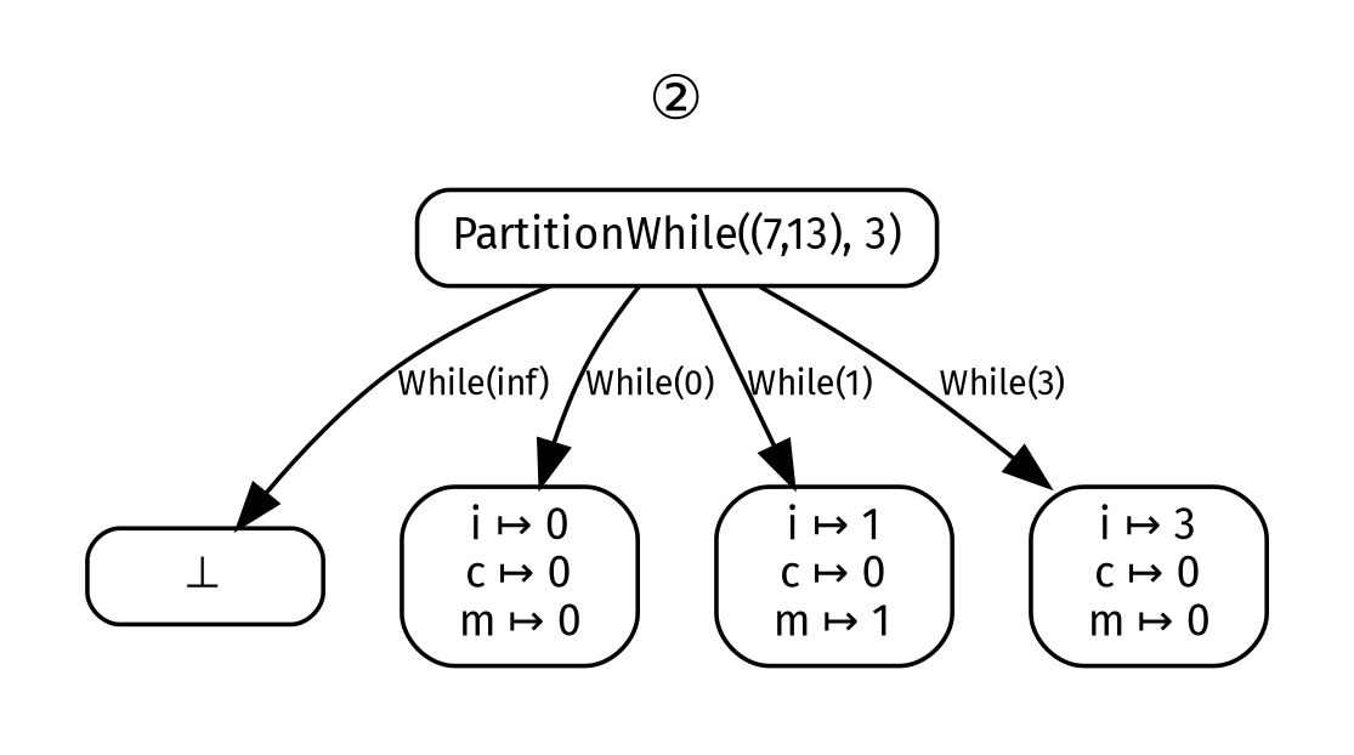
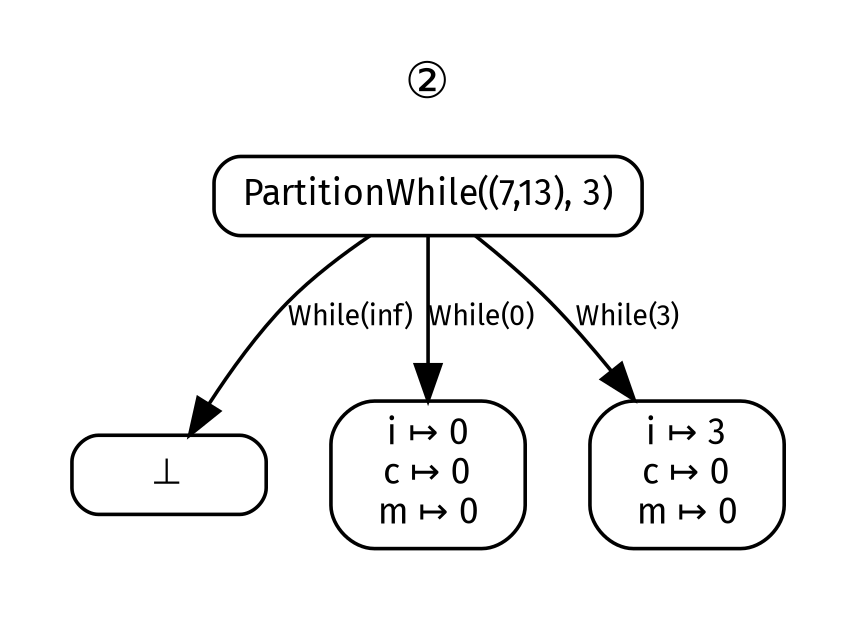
  digraph {
    color=white
    fontname="Fira Sans"
    fontsize=14.0
    node [fontname="Fira Sans" fontsize=10.0 shape=record style=rounded]
    edge [fontname="Fira Sans" fontsize=8.0]
    n1 [height=0.3 label="PartitionWhile((7,13), 3)"]
    n2 [height=0.3 label="⊥"]
    n3 [height=0.3 label="i ↦ 0\nc ↦ 0\nm ↦ 0"]
-   n4 [height=0.3 label="i ↦ 1\nc ↦ 0\nm ↦ 1"]
    n5 [height=0.3 label="i ↦ 3\nc ↦ 0\nm ↦ 0"]
    subgraph cluster_1 {
      label="②"
      n1
      n2
      n3
-     n4
      n5
    }
    n1 -> n2 [label="While(inf)"]
    n1 -> n3 [label="While(0)"]
-   n1 -> n4 [label="While(1)"]
    n1 -> n5 [label="While(3)"]
  }
